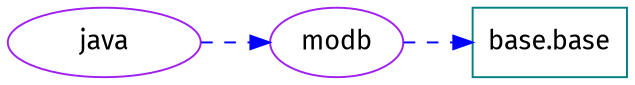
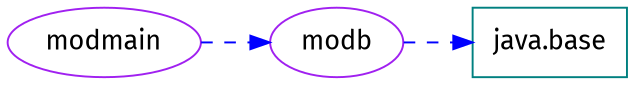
  digraph {
    fontname="Fira Sans"
    rankdir=LR
    node [color=purple fontname="Fira Sans" shape=ellipse]
    edge [color="#0000ff" fontcolor="#0000ff" fontname="Fira Sans" style=dashed weight=16]
-   n1 [label=java]
+   n1 [label=modmain]
    n2 [label=modb]
-   n3 [color=teal label="base.base" shape=box]
+   n3 [color=teal label="java.base" shape=box]
    n1 -> n2
    n2 -> n3
  }
